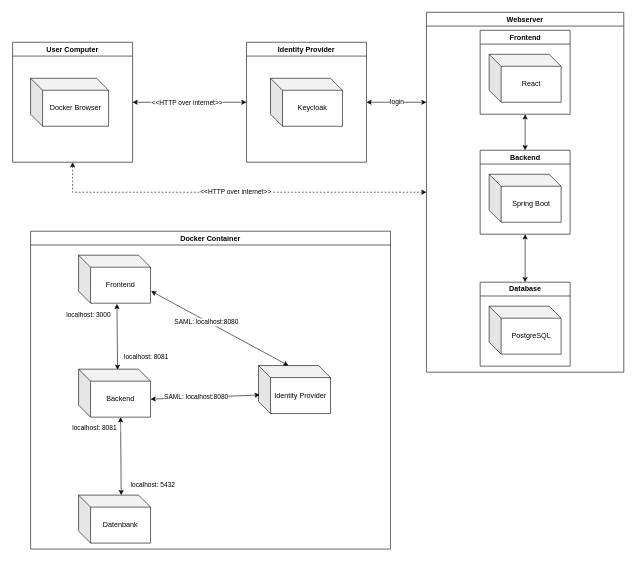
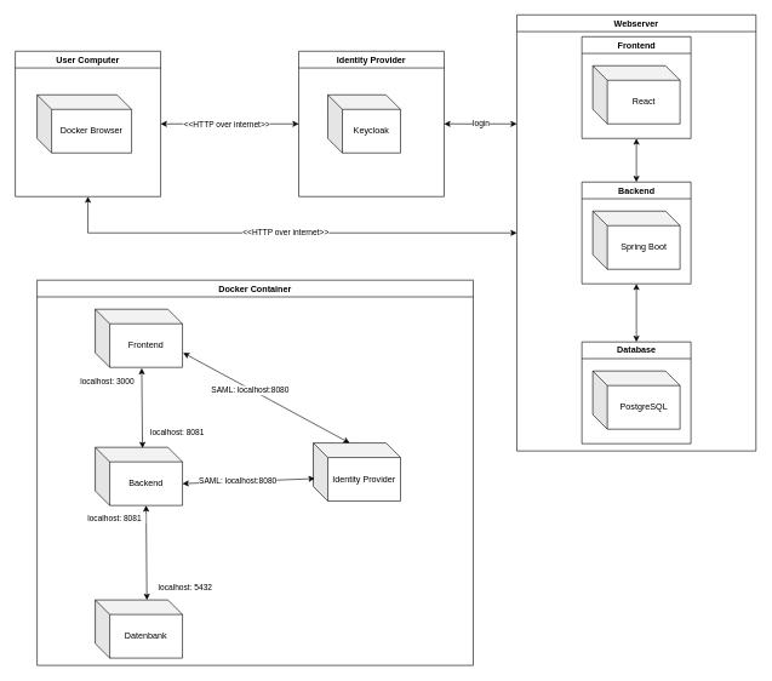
  <mxCell id="0" />
  <mxCell id="1" parent="0" />
  <mxCell id="2" value="Docker Container" style="swimlane;whiteSpace=wrap;html=1;" parent="1" vertex="1"><mxGeometry x="50" y="385" width="600" height="530" as="geometry" /></mxCell>
  <mxCell id="3" value="Frontend" style="shape=cube;whiteSpace=wrap;html=1;boundedLbl=1;backgroundOutline=1;darkOpacity=0.05;darkOpacity2=0.1;" parent="2" vertex="1"><mxGeometry x="80" y="40" width="120" height="80" as="geometry" /></mxCell>
  <mxCell id="4" value="Backend" style="shape=cube;whiteSpace=wrap;html=1;boundedLbl=1;backgroundOutline=1;darkOpacity=0.05;darkOpacity2=0.1;" parent="2" vertex="1"><mxGeometry x="80" y="230" width="120" height="80" as="geometry" /></mxCell>
  <mxCell id="5" value="Datenbank" style="shape=cube;whiteSpace=wrap;html=1;boundedLbl=1;backgroundOutline=1;darkOpacity=0.05;darkOpacity2=0.1;" parent="2" vertex="1"><mxGeometry x="80" y="440" width="120" height="80" as="geometry" /></mxCell>
  <mxCell id="6" value="Identity Provider" style="shape=cube;whiteSpace=wrap;html=1;boundedLbl=1;backgroundOutline=1;darkOpacity=0.05;darkOpacity2=0.1;" parent="2" vertex="1"><mxGeometry x="380" y="224" width="120" height="80" as="geometry" /></mxCell>
  <mxCell id="7" value="" style="endArrow=classic;html=1;rounded=0;exitX=1.008;exitY=0.75;exitDx=0;exitDy=0;exitPerimeter=0;entryX=0;entryY=0;entryDx=50;entryDy=0;entryPerimeter=0;startArrow=classic;startFill=1;" parent="2" source="3" target="6" edge="1"><mxGeometry width="50" height="50" relative="1" as="geometry"><mxPoint x="360" y="190" as="sourcePoint" /><mxPoint x="410" y="140" as="targetPoint" /></mxGeometry></mxCell>
  <mxCell id="8" value="SAML: localhost:8080" style="edgeLabel;html=1;align=center;verticalAlign=middle;resizable=0;points=[];" parent="7" vertex="1" connectable="0"><mxGeometry x="-0.195" y="-2" relative="1" as="geometry"><mxPoint as="offset" /></mxGeometry></mxCell>
  <mxCell id="9" value="" style="endArrow=classic;html=1;rounded=0;exitX=0;exitY=0;exitDx=120;exitDy=50;exitPerimeter=0;entryX=0.017;entryY=0.613;entryDx=0;entryDy=0;entryPerimeter=0;startArrow=classic;startFill=1;" parent="2" source="4" target="6" edge="1"><mxGeometry width="50" height="50" relative="1" as="geometry"><mxPoint x="360" y="190" as="sourcePoint" /><mxPoint x="410" y="140" as="targetPoint" /></mxGeometry></mxCell>
  <mxCell id="10" value="SAML: localhost:8080&lt;br&gt;" style="edgeLabel;html=1;align=center;verticalAlign=middle;resizable=0;points=[];" parent="9" vertex="1" connectable="0"><mxGeometry x="-0.161" y="2" relative="1" as="geometry"><mxPoint as="offset" /></mxGeometry></mxCell>
  <mxCell id="11" value="" style="endArrow=classic;startArrow=classic;html=1;rounded=0;entryX=0.533;entryY=1.013;entryDx=0;entryDy=0;entryPerimeter=0;exitX=0.542;exitY=0.013;exitDx=0;exitDy=0;exitPerimeter=0;" parent="2" source="4" target="3" edge="1"><mxGeometry width="50" height="50" relative="1" as="geometry"><mxPoint x="360" y="190" as="sourcePoint" /><mxPoint x="410" y="140" as="targetPoint" /></mxGeometry></mxCell>
  <mxCell id="12" value="&amp;nbsp; &amp;nbsp;localhost: 8081" style="edgeLabel;html=1;align=left;verticalAlign=middle;resizable=0;points=[];" parent="11" vertex="1" connectable="0"><mxGeometry x="-0.594" relative="1" as="geometry"><mxPoint as="offset" /></mxGeometry></mxCell>
  <mxCell id="13" value="localhost: 3000&amp;nbsp; &amp;nbsp;" style="edgeLabel;html=1;align=right;verticalAlign=middle;resizable=0;points=[];" parent="11" vertex="1" connectable="0"><mxGeometry x="0.668" y="1" relative="1" as="geometry"><mxPoint as="offset" /></mxGeometry></mxCell>
  <mxCell id="14" value="" style="endArrow=classic;startArrow=classic;html=1;rounded=0;entryX=0;entryY=0;entryDx=70;entryDy=80;entryPerimeter=0;exitX=0.592;exitY=0;exitDx=0;exitDy=0;exitPerimeter=0;" parent="2" source="5" target="4" edge="1"><mxGeometry width="50" height="50" relative="1" as="geometry"><mxPoint x="150" y="370" as="sourcePoint" /><mxPoint x="400" y="140" as="targetPoint" /></mxGeometry></mxCell>
  <mxCell id="15" value="&amp;nbsp;localhost: 8081&amp;nbsp;&amp;nbsp;" style="edgeLabel;html=1;align=right;verticalAlign=middle;resizable=0;points=[];" parent="14" vertex="1" connectable="0"><mxGeometry x="0.731" relative="1" as="geometry"><mxPoint as="offset" /></mxGeometry></mxCell>
  <mxCell id="16" value="&amp;nbsp; &amp;nbsp; localhost: 5432" style="edgeLabel;html=1;align=left;verticalAlign=middle;resizable=0;points=[];" parent="14" vertex="1" connectable="0"><mxGeometry x="-0.734" y="-2" relative="1" as="geometry"><mxPoint as="offset" /></mxGeometry></mxCell>
  <mxCell id="17" style="edgeStyle=orthogonalEdgeStyle;rounded=0;orthogonalLoop=1;jettySize=auto;html=1;entryX=0;entryY=0.5;entryDx=0;entryDy=0;startArrow=classic;startFill=1;" parent="1" source="21" target="25" edge="1"><mxGeometry relative="1" as="geometry" /></mxCell>
  <mxCell id="18" value="&amp;lt;&amp;lt;HTTP over internet&amp;gt;&amp;gt;" style="edgeLabel;html=1;align=center;verticalAlign=middle;resizable=0;points=[];" parent="17" vertex="1" connectable="0"><mxGeometry x="-0.183" y="2" relative="1" as="geometry"><mxPoint x="12" y="2" as="offset" /></mxGeometry></mxCell>
- <mxCell id="19" style="edgeStyle=orthogonalEdgeStyle;rounded=0;orthogonalLoop=1;jettySize=auto;html=1;exitX=0.5;exitY=1;exitDx=0;exitDy=0;entryX=0;entryY=0.5;entryDx=0;entryDy=0;startArrow=classic;startFill=1;dashed=1;" parent="1" source="21" target="27" edge="1"><mxGeometry relative="1" as="geometry" /></mxCell>
+ <mxCell id="19" style="edgeStyle=orthogonalEdgeStyle;rounded=0;orthogonalLoop=1;jettySize=auto;html=1;exitX=0.5;exitY=1;exitDx=0;exitDy=0;entryX=0;entryY=0.5;entryDx=0;entryDy=0;startArrow=classic;startFill=1;" parent="1" source="21" target="27" edge="1"><mxGeometry relative="1" as="geometry" /></mxCell>
  <mxCell id="20" value="&amp;lt;&amp;lt;HTTP over internet&amp;gt;&amp;gt;" style="edgeLabel;html=1;align=center;verticalAlign=middle;resizable=0;points=[];" parent="19" vertex="1" connectable="0"><mxGeometry x="0.003" y="1" relative="1" as="geometry"><mxPoint as="offset" /></mxGeometry></mxCell>
  <mxCell id="21" value="User Computer" style="swimlane;whiteSpace=wrap;html=1;" parent="1" vertex="1"><mxGeometry x="20" y="70" width="200" height="200" as="geometry" /></mxCell>
  <mxCell id="22" value="Docker Browser" style="shape=cube;whiteSpace=wrap;html=1;boundedLbl=1;backgroundOutline=1;darkOpacity=0.05;darkOpacity2=0.1;" parent="21" vertex="1"><mxGeometry x="30" y="60" width="130" height="80" as="geometry" /></mxCell>
  <mxCell id="23" style="edgeStyle=orthogonalEdgeStyle;rounded=0;orthogonalLoop=1;jettySize=auto;html=1;entryX=0;entryY=0.25;entryDx=0;entryDy=0;startArrow=classic;startFill=1;" parent="1" source="25" target="27" edge="1"><mxGeometry relative="1" as="geometry" /></mxCell>
  <mxCell id="24" value="login" style="edgeLabel;html=1;align=center;verticalAlign=middle;resizable=0;points=[];" parent="23" vertex="1" connectable="0"><mxGeometry x="-0.263" y="-1" relative="1" as="geometry"><mxPoint x="13" y="-1" as="offset" /></mxGeometry></mxCell>
  <mxCell id="25" value="Identity Provider" style="swimlane;whiteSpace=wrap;html=1;" parent="1" vertex="1"><mxGeometry x="410" y="70" width="200" height="200" as="geometry" /></mxCell>
- <mxCell id="26" value="Keycloak" style="shape=cube;whiteSpace=wrap;html=1;boundedLbl=1;backgroundOutline=1;darkOpacity=0.05;darkOpacity2=0.1;" parent="25" vertex="1"><mxGeometry x="40" y="60" width="120" height="80" as="geometry" /></mxCell>
+ <mxCell id="26" value="Keycloak" style="shape=cube;whiteSpace=wrap;html=1;boundedLbl=1;backgroundOutline=1;darkOpacity=0.05;darkOpacity2=0.1;" parent="25" vertex="1"><mxGeometry x="40" y="60" width="100" height="80" as="geometry" /></mxCell>
  <mxCell id="27" value="Webserver" style="swimlane;whiteSpace=wrap;html=1;" parent="1" vertex="1"><mxGeometry x="710" y="20" width="329" height="600" as="geometry" /></mxCell>
  <mxCell id="28" value="Frontend" style="swimlane;whiteSpace=wrap;html=1;" parent="27" vertex="1"><mxGeometry x="89.5" y="30" width="150" height="140" as="geometry" /></mxCell>
  <mxCell id="29" value="React" style="shape=cube;whiteSpace=wrap;html=1;boundedLbl=1;backgroundOutline=1;darkOpacity=0.05;darkOpacity2=0.1;" parent="28" vertex="1"><mxGeometry x="15" y="40" width="120" height="80" as="geometry" /></mxCell>
  <mxCell id="30" value="Backend" style="swimlane;whiteSpace=wrap;html=1;" parent="27" vertex="1"><mxGeometry x="89.5" y="230" width="150" height="140" as="geometry" /></mxCell>
  <mxCell id="31" value="Spring Boot" style="shape=cube;whiteSpace=wrap;html=1;boundedLbl=1;backgroundOutline=1;darkOpacity=0.05;darkOpacity2=0.1;" parent="30" vertex="1"><mxGeometry x="15" y="40" width="120" height="80" as="geometry" /></mxCell>
  <mxCell id="32" value="Database" style="swimlane;whiteSpace=wrap;html=1;" parent="27" vertex="1"><mxGeometry x="89.5" y="450" width="150" height="140" as="geometry" /></mxCell>
  <mxCell id="33" value="PostgreSQL" style="shape=cube;whiteSpace=wrap;html=1;boundedLbl=1;backgroundOutline=1;darkOpacity=0.05;darkOpacity2=0.1;" parent="32" vertex="1"><mxGeometry x="15" y="40" width="120" height="80" as="geometry" /></mxCell>
  <mxCell id="34" value="" style="endArrow=classic;startArrow=classic;html=1;rounded=0;entryX=0.5;entryY=1;entryDx=0;entryDy=0;exitX=0.5;exitY=0;exitDx=0;exitDy=0;" parent="27" source="32" target="30" edge="1"><mxGeometry width="50" height="50" relative="1" as="geometry"><mxPoint x="170" y="400" as="sourcePoint" /><mxPoint x="220" y="350" as="targetPoint" /></mxGeometry></mxCell>
  <mxCell id="35" value="" style="endArrow=classic;startArrow=classic;html=1;rounded=0;entryX=0.5;entryY=1;entryDx=0;entryDy=0;exitX=0.5;exitY=0;exitDx=0;exitDy=0;" parent="27" source="30" target="28" edge="1"><mxGeometry width="50" height="50" relative="1" as="geometry"><mxPoint x="170" y="400" as="sourcePoint" /><mxPoint x="220" y="350" as="targetPoint" /></mxGeometry></mxCell>
